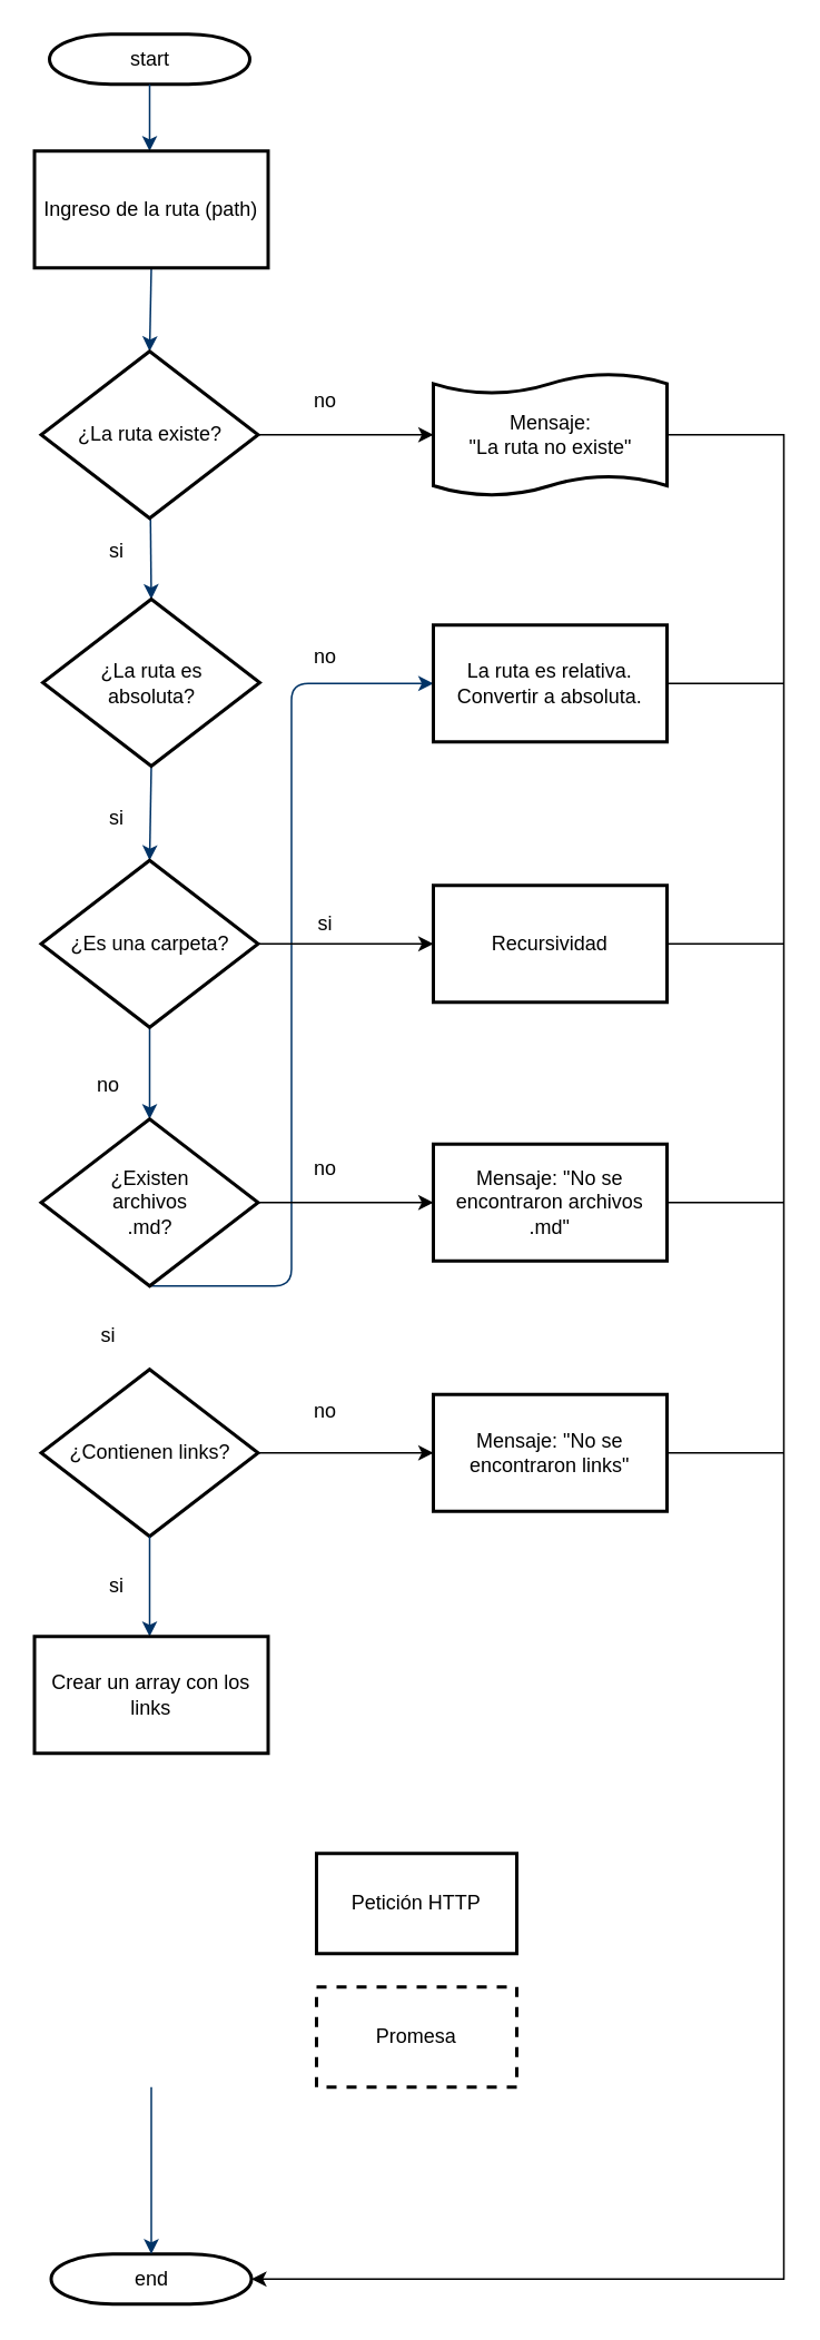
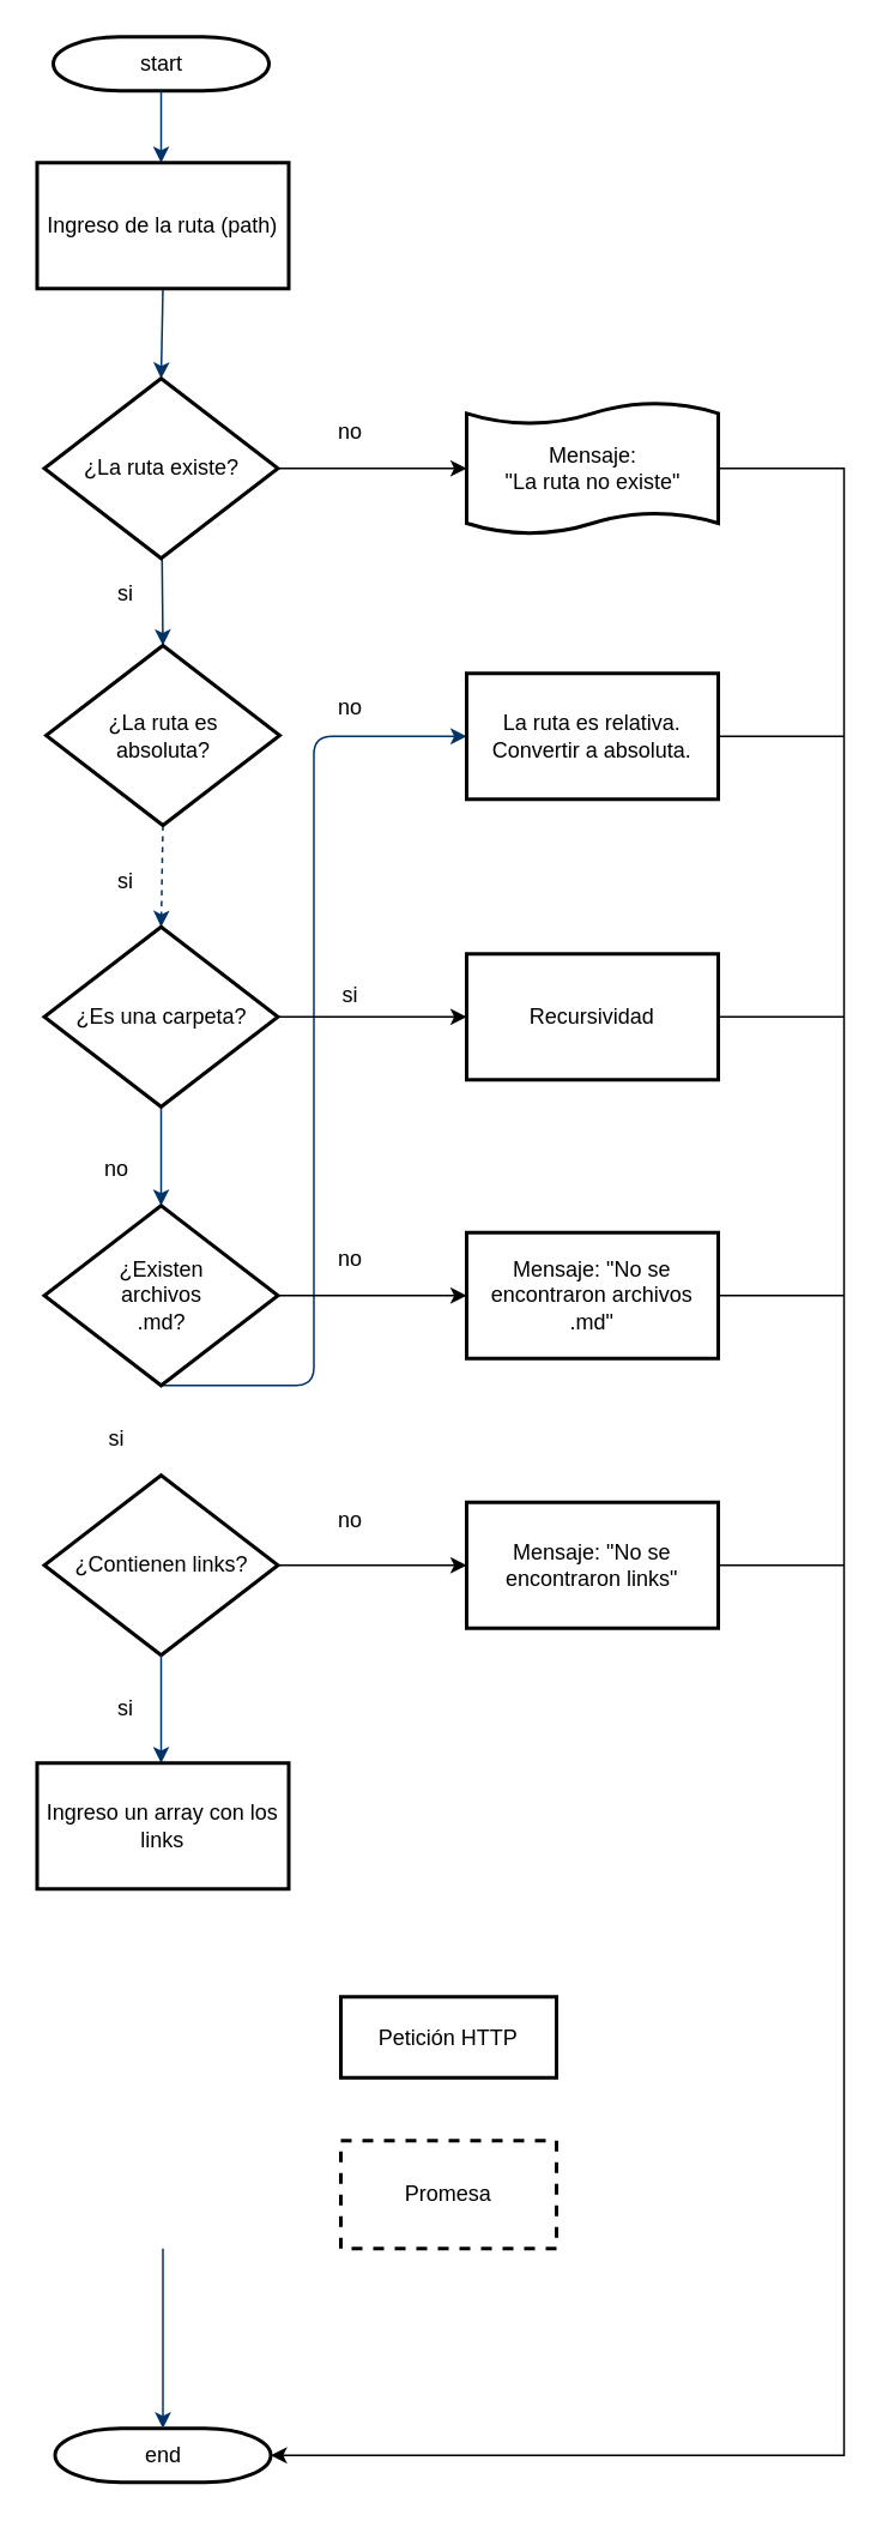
  <mxCell id="0" />
  <mxCell id="1" parent="0" />
  <mxCell id="2" value="start" style="shape=mxgraph.flowchart.terminator;strokeWidth=2;gradientColor=none;gradientDirection=north;fontStyle=0;html=1;" parent="1" vertex="1"><mxGeometry x="29" y="20" width="120" height="30" as="geometry" /></mxCell>
  <mxCell id="3" style="fontStyle=1;strokeColor=#003366;strokeWidth=1;html=1;" parent="1" source="2" edge="1"><mxGeometry relative="1" as="geometry"><mxPoint x="89" y="90" as="targetPoint" /></mxGeometry></mxCell>
  <mxCell id="4" style="fontStyle=1;strokeColor=#003366;strokeWidth=1;html=1;exitX=0.5;exitY=1;exitDx=0;exitDy=0;" parent="1" source="11" edge="1"><mxGeometry relative="1" as="geometry"><mxPoint x="89" y="170" as="sourcePoint" /><mxPoint x="89" y="210" as="targetPoint" /></mxGeometry></mxCell>
  <mxCell id="5" style="fontStyle=1;strokeColor=#003366;strokeWidth=1;html=1;entryX=0.5;entryY=0;entryDx=0;entryDy=0;entryPerimeter=0;" parent="1" source="27" target="26" edge="1"><mxGeometry relative="1" as="geometry"><mxPoint x="90" y="313" as="sourcePoint" /><mxPoint x="90.003" y="382.75" as="targetPoint" /></mxGeometry></mxCell>
  <mxCell id="6" value="" style="edgeStyle=elbowEdgeStyle;elbow=horizontal;exitX=0.5;exitY=1;exitPerimeter=0;fontStyle=1;strokeColor=#003366;strokeWidth=1;html=1;exitDx=0;exitDy=0;" parent="1" source="25" target="18" edge="1"><mxGeometry width="100" height="100" as="geometry"><mxPoint x="90" y="820" as="sourcePoint" /><mxPoint x="89" y="880" as="targetPoint" /></mxGeometry></mxCell>
  <mxCell id="7" value="end" style="shape=mxgraph.flowchart.terminator;strokeWidth=2;gradientColor=none;gradientDirection=north;fontStyle=0;html=1;" parent="1" vertex="1"><mxGeometry x="30" y="1350" width="120" height="30" as="geometry" /></mxCell>
  <mxCell id="8" value="" style="edgeStyle=elbowEdgeStyle;elbow=vertical;exitX=0.5;exitY=1;exitPerimeter=0;entryX=0.5;entryY=0;entryPerimeter=0;fontStyle=1;strokeColor=#003366;strokeWidth=1;html=1;" parent="1" target="7" edge="1"><mxGeometry x="1" y="-520" width="100" height="100" as="geometry"><mxPoint x="90" y="1250" as="sourcePoint" /><mxPoint x="-130" y="-560" as="targetPoint" /></mxGeometry></mxCell>
  <mxCell id="9" style="edgeStyle=orthogonalEdgeStyle;rounded=0;orthogonalLoop=1;jettySize=auto;html=1;exitX=1;exitY=0.5;exitDx=0;exitDy=0;exitPerimeter=0;entryX=1;entryY=0.5;entryDx=0;entryDy=0;entryPerimeter=0;fontFamily=Helvetica;fontSize=12;fontColor=default;" edge="1" parent="1" source="10" target="7"><mxGeometry relative="1" as="geometry"><Array as="points"><mxPoint x="469" y="260" /><mxPoint x="469" y="1365" /></Array></mxGeometry></mxCell>
  <mxCell id="10" value="Mensaje: &lt;br&gt;&quot;La ruta no existe&quot;" style="shape=mxgraph.flowchart.paper_tape;strokeWidth=2;gradientColor=none;gradientDirection=north;fontStyle=0;html=1;" parent="1" vertex="1"><mxGeometry x="259" y="222.25" width="140" height="75.5" as="geometry" /></mxCell>
  <mxCell id="11" value="Ingreso de la ruta (path)" style="rounded=0;whiteSpace=wrap;html=1;fontFamily=Helvetica;fontSize=12;fontColor=default;strokeColor=default;strokeWidth=2;fillColor=default;gradientColor=none;gradientDirection=north;" vertex="1" parent="1"><mxGeometry x="20" y="90" width="140" height="70" as="geometry" /></mxCell>
  <mxCell id="12" value="" style="endArrow=classic;html=1;rounded=0;fontFamily=Helvetica;fontSize=12;fontColor=default;exitX=1;exitY=0.5;exitDx=0;exitDy=0;exitPerimeter=0;entryX=0;entryY=0.5;entryDx=0;entryDy=0;entryPerimeter=0;" edge="1" parent="1" source="27" target="10"><mxGeometry width="50" height="50" relative="1" as="geometry"><mxPoint x="142.14" y="255" as="sourcePoint" /><mxPoint x="249" y="240" as="targetPoint" /></mxGeometry></mxCell>
  <mxCell id="13" value="no" style="text;html=1;align=center;verticalAlign=middle;resizable=0;points=[];autosize=1;strokeColor=none;fillColor=none;fontSize=12;fontFamily=Helvetica;fontColor=default;" vertex="1" parent="1"><mxGeometry x="179" y="230" width="30" height="20" as="geometry" /></mxCell>
  <mxCell id="14" value="si" style="text;html=1;align=center;verticalAlign=middle;resizable=0;points=[];autosize=1;strokeColor=none;fillColor=none;fontSize=12;fontFamily=Helvetica;fontColor=default;" vertex="1" parent="1"><mxGeometry x="59" y="320" width="20" height="20" as="geometry" /></mxCell>
- <mxCell id="15" style="fontStyle=1;strokeColor=#003366;strokeWidth=1;html=1;exitX=0.5;exitY=1;exitDx=0;exitDy=0;exitPerimeter=0;entryX=0.5;entryY=0;entryDx=0;entryDy=0;entryPerimeter=0;" edge="1" parent="1" source="26" target="24"><mxGeometry relative="1" as="geometry"><mxPoint x="88.5" y="492.75" as="sourcePoint" /><mxPoint x="88.503" y="562.75" as="targetPoint" /></mxGeometry></mxCell>
+ <mxCell id="15" style="fontStyle=1;strokeColor=#003366;strokeWidth=1;html=1;exitX=0.5;exitY=1;exitDx=0;exitDy=0;exitPerimeter=0;entryX=0.5;entryY=0;entryDx=0;entryDy=0;entryPerimeter=0;dashed=1;" edge="1" parent="1" source="26" target="24"><mxGeometry relative="1" as="geometry"><mxPoint x="88.5" y="492.75" as="sourcePoint" /><mxPoint x="88.503" y="562.75" as="targetPoint" /></mxGeometry></mxCell>
  <mxCell id="16" value="si" style="text;html=1;align=center;verticalAlign=middle;resizable=0;points=[];autosize=1;strokeColor=none;fillColor=none;fontSize=12;fontFamily=Helvetica;fontColor=default;" vertex="1" parent="1"><mxGeometry x="59" y="480" width="20" height="20" as="geometry" /></mxCell>
  <mxCell id="17" value="no" style="text;html=1;align=center;verticalAlign=middle;resizable=0;points=[];autosize=1;strokeColor=none;fillColor=none;fontSize=12;fontFamily=Helvetica;fontColor=default;" vertex="1" parent="1"><mxGeometry x="179" y="382.75" width="30" height="20" as="geometry" /></mxCell>
  <mxCell id="18" value="La ruta es relativa.&lt;br&gt;Convertir a absoluta." style="rounded=0;whiteSpace=wrap;html=1;fontFamily=Helvetica;fontSize=12;fontColor=default;strokeColor=default;strokeWidth=2;fillColor=default;gradientColor=none;gradientDirection=north;" vertex="1" parent="1"><mxGeometry x="259" y="374" width="140" height="70" as="geometry" /></mxCell>
  <mxCell id="19" value="" style="endArrow=classic;html=1;rounded=0;fontFamily=Helvetica;fontSize=12;fontColor=default;exitX=1;exitY=0.5;exitDx=0;exitDy=0;exitPerimeter=0;entryX=0;entryY=0.5;entryDx=0;entryDy=0;" edge="1" parent="1" source="24" target="21"><mxGeometry width="50" height="50" relative="1" as="geometry"><mxPoint x="142.14" y="565" as="sourcePoint" /><mxPoint x="259" y="553" as="targetPoint" /></mxGeometry></mxCell>
  <mxCell id="20" value="si" style="text;html=1;align=center;verticalAlign=middle;resizable=0;points=[];autosize=1;strokeColor=none;fillColor=none;fontSize=12;fontFamily=Helvetica;fontColor=default;" vertex="1" parent="1"><mxGeometry x="184" y="542.75" width="20" height="20" as="geometry" /></mxCell>
  <mxCell id="21" value="Recursividad" style="rounded=0;whiteSpace=wrap;html=1;fontFamily=Helvetica;fontSize=12;fontColor=default;strokeColor=default;strokeWidth=2;fillColor=default;gradientColor=none;gradientDirection=north;" vertex="1" parent="1"><mxGeometry x="259" y="530" width="140" height="70" as="geometry" /></mxCell>
  <mxCell id="22" style="fontStyle=1;strokeColor=#003366;strokeWidth=1;html=1;entryX=0.5;entryY=0;entryDx=0;entryDy=0;entryPerimeter=0;exitX=0.5;exitY=1;exitDx=0;exitDy=0;exitPerimeter=0;" edge="1" parent="1" source="24" target="25"><mxGeometry relative="1" as="geometry"><mxPoint x="89" y="670" as="sourcePoint" /><mxPoint x="88.503" y="680" as="targetPoint" /></mxGeometry></mxCell>
  <mxCell id="23" value="no" style="text;html=1;align=center;verticalAlign=middle;resizable=0;points=[];autosize=1;strokeColor=none;fillColor=none;fontSize=12;fontFamily=Helvetica;fontColor=default;" vertex="1" parent="1"><mxGeometry x="49" y="640" width="30" height="20" as="geometry" /></mxCell>
  <mxCell id="24" value="¿Es una carpeta?" style="shape=mxgraph.flowchart.decision;strokeWidth=2;gradientColor=none;gradientDirection=north;fontStyle=0;html=1;" vertex="1" parent="1"><mxGeometry x="24" y="515" width="130" height="100" as="geometry" /></mxCell>
  <mxCell id="25" value="¿Existen &lt;br&gt;archivos &lt;br&gt;.md?" style="shape=mxgraph.flowchart.decision;strokeWidth=2;gradientColor=none;gradientDirection=north;fontStyle=0;html=1;" vertex="1" parent="1"><mxGeometry x="24" y="670" width="130" height="100" as="geometry" /></mxCell>
  <mxCell id="26" value="¿La ruta es &lt;br&gt;absoluta?" style="shape=mxgraph.flowchart.decision;strokeWidth=2;gradientColor=none;gradientDirection=north;fontStyle=0;html=1;" vertex="1" parent="1"><mxGeometry x="25" y="358.5" width="130" height="100" as="geometry" /></mxCell>
  <mxCell id="27" value="¿La ruta existe?" style="shape=mxgraph.flowchart.decision;strokeWidth=2;gradientColor=none;gradientDirection=north;fontStyle=0;html=1;" vertex="1" parent="1"><mxGeometry x="24" y="210" width="130" height="100" as="geometry" /></mxCell>
  <mxCell id="28" value="" style="endArrow=classic;html=1;rounded=0;fontFamily=Helvetica;fontSize=12;fontColor=default;exitX=1;exitY=0.5;exitDx=0;exitDy=0;exitPerimeter=0;entryX=0;entryY=0.5;entryDx=0;entryDy=0;" edge="1" parent="1" source="25" target="29"><mxGeometry width="50" height="50" relative="1" as="geometry"><mxPoint x="164" y="575" as="sourcePoint" /><mxPoint x="239" y="720" as="targetPoint" /></mxGeometry></mxCell>
  <mxCell id="29" value="Mensaje: &quot;No se encontraron archivos .md&quot;" style="rounded=0;whiteSpace=wrap;html=1;fontFamily=Helvetica;fontSize=12;fontColor=default;strokeColor=default;strokeWidth=2;fillColor=default;gradientColor=none;gradientDirection=north;" vertex="1" parent="1"><mxGeometry x="259" y="685" width="140" height="70" as="geometry" /></mxCell>
  <mxCell id="30" value="no" style="text;html=1;align=center;verticalAlign=middle;resizable=0;points=[];autosize=1;strokeColor=none;fillColor=none;fontSize=12;fontFamily=Helvetica;fontColor=default;" vertex="1" parent="1"><mxGeometry x="179" y="690" width="30" height="20" as="geometry" /></mxCell>
  <mxCell id="31" value="si" style="text;html=1;align=center;verticalAlign=middle;resizable=0;points=[];autosize=1;strokeColor=none;fillColor=none;fontSize=12;fontFamily=Helvetica;fontColor=default;" vertex="1" parent="1"><mxGeometry x="54" y="790" width="20" height="20" as="geometry" /></mxCell>
  <mxCell id="32" value="¿Contienen links?" style="shape=mxgraph.flowchart.decision;strokeWidth=2;gradientColor=none;gradientDirection=north;fontStyle=0;html=1;" vertex="1" parent="1"><mxGeometry x="24" y="820" width="130" height="100" as="geometry" /></mxCell>
  <mxCell id="33" value="" style="endArrow=classic;html=1;rounded=0;fontFamily=Helvetica;fontSize=12;fontColor=default;entryX=0;entryY=0.5;entryDx=0;entryDy=0;exitX=1;exitY=0.5;exitDx=0;exitDy=0;exitPerimeter=0;" edge="1" parent="1" target="34" source="32"><mxGeometry width="50" height="50" relative="1" as="geometry"><mxPoint x="169" y="890" as="sourcePoint" /><mxPoint x="253.5" y="870" as="targetPoint" /></mxGeometry></mxCell>
  <mxCell id="34" value="Mensaje: &quot;No se encontraron links&quot;" style="rounded=0;whiteSpace=wrap;html=1;fontFamily=Helvetica;fontSize=12;fontColor=default;strokeColor=default;strokeWidth=2;fillColor=default;gradientColor=none;gradientDirection=north;" vertex="1" parent="1"><mxGeometry x="259" y="835" width="140" height="70" as="geometry" /></mxCell>
  <mxCell id="35" value="no" style="text;html=1;align=center;verticalAlign=middle;resizable=0;points=[];autosize=1;strokeColor=none;fillColor=none;fontSize=12;fontFamily=Helvetica;fontColor=default;" vertex="1" parent="1"><mxGeometry x="179" y="835" width="30" height="20" as="geometry" /></mxCell>
  <mxCell id="36" value="" style="edgeStyle=elbowEdgeStyle;elbow=horizontal;exitX=0.5;exitY=1;exitPerimeter=0;fontStyle=1;strokeColor=#003366;strokeWidth=1;html=1;exitDx=0;exitDy=0;" edge="1" parent="1" source="32"><mxGeometry y="160" width="100" height="100" as="geometry"><mxPoint x="89" y="930" as="sourcePoint" /><mxPoint x="89" y="980" as="targetPoint" /></mxGeometry></mxCell>
  <mxCell id="37" value="si" style="text;html=1;align=center;verticalAlign=middle;resizable=0;points=[];autosize=1;strokeColor=none;fillColor=none;fontSize=12;fontFamily=Helvetica;fontColor=default;" vertex="1" parent="1"><mxGeometry x="59" y="940" width="20" height="20" as="geometry" /></mxCell>
- <mxCell id="38" value="Crear un array con los links" style="rounded=0;whiteSpace=wrap;html=1;fontFamily=Helvetica;fontSize=12;fontColor=default;strokeColor=default;strokeWidth=2;fillColor=default;gradientColor=none;gradientDirection=north;" vertex="1" parent="1"><mxGeometry x="20" y="980" width="140" height="70" as="geometry" /></mxCell>
+ <mxCell id="38" value="Ingreso un array con los links" style="rounded=0;whiteSpace=wrap;html=1;fontFamily=Helvetica;fontSize=12;fontColor=default;strokeColor=default;strokeWidth=2;fillColor=default;gradientColor=none;gradientDirection=north;" vertex="1" parent="1"><mxGeometry x="20" y="980" width="140" height="70" as="geometry" /></mxCell>
  <mxCell id="39" value="" style="endArrow=none;html=1;rounded=0;fontFamily=Helvetica;fontSize=12;fontColor=default;exitX=1;exitY=0.5;exitDx=0;exitDy=0;" edge="1" parent="1" source="21"><mxGeometry width="50" height="50" relative="1" as="geometry"><mxPoint x="299" y="510" as="sourcePoint" /><mxPoint x="469" y="565" as="targetPoint" /></mxGeometry></mxCell>
  <mxCell id="40" value="" style="endArrow=none;html=1;rounded=0;fontFamily=Helvetica;fontSize=12;fontColor=default;entryX=1;entryY=0.5;entryDx=0;entryDy=0;" edge="1" parent="1" target="18"><mxGeometry width="50" height="50" relative="1" as="geometry"><mxPoint x="469" y="409" as="sourcePoint" /><mxPoint x="349" y="460" as="targetPoint" /></mxGeometry></mxCell>
  <mxCell id="41" value="" style="endArrow=none;html=1;rounded=0;fontFamily=Helvetica;fontSize=12;fontColor=default;entryX=1;entryY=0.5;entryDx=0;entryDy=0;" edge="1" parent="1" target="29"><mxGeometry width="50" height="50" relative="1" as="geometry"><mxPoint x="469" y="720" as="sourcePoint" /><mxPoint x="349" y="780" as="targetPoint" /></mxGeometry></mxCell>
  <mxCell id="42" value="" style="endArrow=none;html=1;rounded=0;fontFamily=Helvetica;fontSize=12;fontColor=default;entryX=1;entryY=0.5;entryDx=0;entryDy=0;" edge="1" parent="1" target="34"><mxGeometry width="50" height="50" relative="1" as="geometry"><mxPoint x="469" y="870" as="sourcePoint" /><mxPoint x="349" y="860" as="targetPoint" /></mxGeometry></mxCell>
- <mxCell id="43" value="Petición HTTP" style="rounded=0;whiteSpace=wrap;html=1;fontFamily=Helvetica;fontSize=12;fontColor=default;strokeColor=default;strokeWidth=2;fillColor=default;gradientColor=none;gradientDirection=north;" vertex="1" parent="1"><mxGeometry x="189" y="1110" width="120" height="60" as="geometry" /></mxCell>
+ <mxCell id="43" value="Petición HTTP" style="rounded=0;whiteSpace=wrap;html=1;fontFamily=Helvetica;fontSize=12;fontColor=default;strokeColor=default;strokeWidth=2;fillColor=default;gradientColor=none;gradientDirection=north;" vertex="1" parent="1"><mxGeometry x="189" y="1110" width="120" height="45" as="geometry" /></mxCell>
  <mxCell id="44" value="Promesa" style="rounded=0;whiteSpace=wrap;html=1;fontFamily=Helvetica;fontSize=12;fontColor=default;strokeColor=default;strokeWidth=2;fillColor=default;gradientColor=none;gradientDirection=north;dashed=1;" vertex="1" parent="1"><mxGeometry x="189" y="1190" width="120" height="60" as="geometry" /></mxCell>
